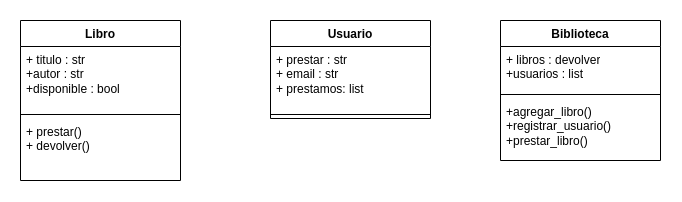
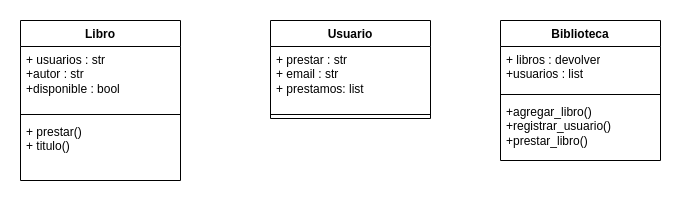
  <mxCell id="0" />
  <mxCell id="1" parent="0" />
  <mxCell id="2" value="Libro" style="swimlane;fontStyle=1;align=center;verticalAlign=top;childLayout=stackLayout;horizontal=1;startSize=26;horizontalStack=0;resizeParent=1;resizeParentMax=0;resizeLast=0;collapsible=1;marginBottom=0;whiteSpace=wrap;html=1;" vertex="1" parent="1"><mxGeometry x="20" y="20" width="160" height="160" as="geometry" /></mxCell>
- <mxCell id="3" value="+ titulo : str&lt;div&gt;+autor : str&lt;/div&gt;&lt;div&gt;+disponible : bool&lt;/div&gt;" style="text;strokeColor=none;fillColor=none;align=left;verticalAlign=top;spacingLeft=4;spacingRight=4;overflow=hidden;rotatable=0;points=[[0,0.5],[1,0.5]];portConstraint=eastwest;whiteSpace=wrap;html=1;" vertex="1" parent="2"><mxGeometry y="26" width="160" height="64" as="geometry" /></mxCell>
+ <mxCell id="3" value="+ usuarios : str&lt;div&gt;+autor : str&lt;/div&gt;&lt;div&gt;+disponible : bool&lt;/div&gt;" style="text;strokeColor=none;fillColor=none;align=left;verticalAlign=top;spacingLeft=4;spacingRight=4;overflow=hidden;rotatable=0;points=[[0,0.5],[1,0.5]];portConstraint=eastwest;whiteSpace=wrap;html=1;" vertex="1" parent="2"><mxGeometry y="26" width="160" height="64" as="geometry" /></mxCell>
  <mxCell id="4" value="" style="line;strokeWidth=1;fillColor=none;align=left;verticalAlign=middle;spacingTop=-1;spacingLeft=3;spacingRight=3;rotatable=0;labelPosition=right;points=[];portConstraint=eastwest;strokeColor=inherit;" vertex="1" parent="2"><mxGeometry y="90" width="160" height="8" as="geometry" /></mxCell>
- <mxCell id="5" value="+ prestar()&lt;div&gt;+ devolver()&lt;/div&gt;" style="text;strokeColor=none;fillColor=none;align=left;verticalAlign=top;spacingLeft=4;spacingRight=4;overflow=hidden;rotatable=0;points=[[0,0.5],[1,0.5]];portConstraint=eastwest;whiteSpace=wrap;html=1;" vertex="1" parent="2"><mxGeometry y="98" width="160" height="62" as="geometry" /></mxCell>
+ <mxCell id="5" value="+ prestar()&lt;div&gt;+ titulo()&lt;/div&gt;" style="text;strokeColor=none;fillColor=none;align=left;verticalAlign=top;spacingLeft=4;spacingRight=4;overflow=hidden;rotatable=0;points=[[0,0.5],[1,0.5]];portConstraint=eastwest;whiteSpace=wrap;html=1;" vertex="1" parent="2"><mxGeometry y="98" width="160" height="62" as="geometry" /></mxCell>
  <mxCell id="6" value="Usuario" style="swimlane;fontStyle=1;align=center;verticalAlign=top;childLayout=stackLayout;horizontal=1;startSize=26;horizontalStack=0;resizeParent=1;resizeParentMax=0;resizeLast=0;collapsible=1;marginBottom=0;whiteSpace=wrap;html=1;" vertex="1" parent="1"><mxGeometry x="270" y="20" width="160" height="98" as="geometry" /></mxCell>
  <mxCell id="7" value="+ prestar : str&lt;div&gt;+ email : str&lt;/div&gt;&lt;div&gt;+ prestamos: list&lt;/div&gt;" style="text;strokeColor=none;fillColor=none;align=left;verticalAlign=top;spacingLeft=4;spacingRight=4;overflow=hidden;rotatable=0;points=[[0,0.5],[1,0.5]];portConstraint=eastwest;whiteSpace=wrap;html=1;" vertex="1" parent="6"><mxGeometry y="26" width="160" height="64" as="geometry" /></mxCell>
  <mxCell id="8" value="" style="line;strokeWidth=1;fillColor=none;align=left;verticalAlign=middle;spacingTop=-1;spacingLeft=3;spacingRight=3;rotatable=0;labelPosition=right;points=[];portConstraint=eastwest;strokeColor=inherit;" vertex="1" parent="6"><mxGeometry y="90" width="160" height="8" as="geometry" /></mxCell>
  <mxCell id="9" value="Biblioteca" style="swimlane;fontStyle=1;align=center;verticalAlign=top;childLayout=stackLayout;horizontal=1;startSize=26;horizontalStack=0;resizeParent=1;resizeParentMax=0;resizeLast=0;collapsible=1;marginBottom=0;whiteSpace=wrap;html=1;" vertex="1" parent="1"><mxGeometry x="500" y="20" width="160" height="140" as="geometry" /></mxCell>
  <mxCell id="10" value="+ libros : devolver&lt;div&gt;+usuarios : list&lt;/div&gt;" style="text;strokeColor=none;fillColor=none;align=left;verticalAlign=top;spacingLeft=4;spacingRight=4;overflow=hidden;rotatable=0;points=[[0,0.5],[1,0.5]];portConstraint=eastwest;whiteSpace=wrap;html=1;" vertex="1" parent="9"><mxGeometry y="26" width="160" height="44" as="geometry" /></mxCell>
  <mxCell id="11" value="" style="line;strokeWidth=1;fillColor=none;align=left;verticalAlign=middle;spacingTop=-1;spacingLeft=3;spacingRight=3;rotatable=0;labelPosition=right;points=[];portConstraint=eastwest;strokeColor=inherit;" vertex="1" parent="9"><mxGeometry y="70" width="160" height="8" as="geometry" /></mxCell>
  <mxCell id="12" value="+agregar_libro()&lt;div&gt;+registrar_usuario()&lt;/div&gt;&lt;div&gt;+prestar_libro()&lt;/div&gt;" style="text;strokeColor=none;fillColor=none;align=left;verticalAlign=top;spacingLeft=4;spacingRight=4;overflow=hidden;rotatable=0;points=[[0,0.5],[1,0.5]];portConstraint=eastwest;whiteSpace=wrap;html=1;" vertex="1" parent="9"><mxGeometry y="78" width="160" height="62" as="geometry" /></mxCell>
